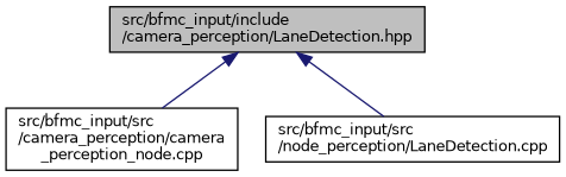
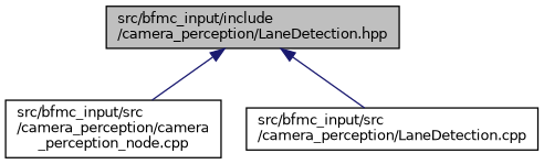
  digraph {
    node [color=black fillcolor=white fontname=Helvetica fontsize=10 shape=record style=filled]
    edge [color=midnightblue dir=back fontname=Helvetica fontsize=10 labelfontname=Helvetica labelfontsize=10 style=solid]
    n1 [fillcolor=grey75 fontcolor=black height=0.2 label="src/bfmc_input/include\l/camera_perception/LaneDetection.hpp" width=0.4]
    n2 [height=0.2 label="src/bfmc_input/src\l/camera_perception/camera\l_perception_node.cpp" width=0.4]
-   n3 [height=0.2 label="src/bfmc_input/src\l/node_perception/LaneDetection.cpp" width=0.4]
+   n3 [height=0.2 label="src/bfmc_input/src\l/camera_perception/LaneDetection.cpp" width=0.4]
    n1 -> n2
    n1 -> n3
  }
